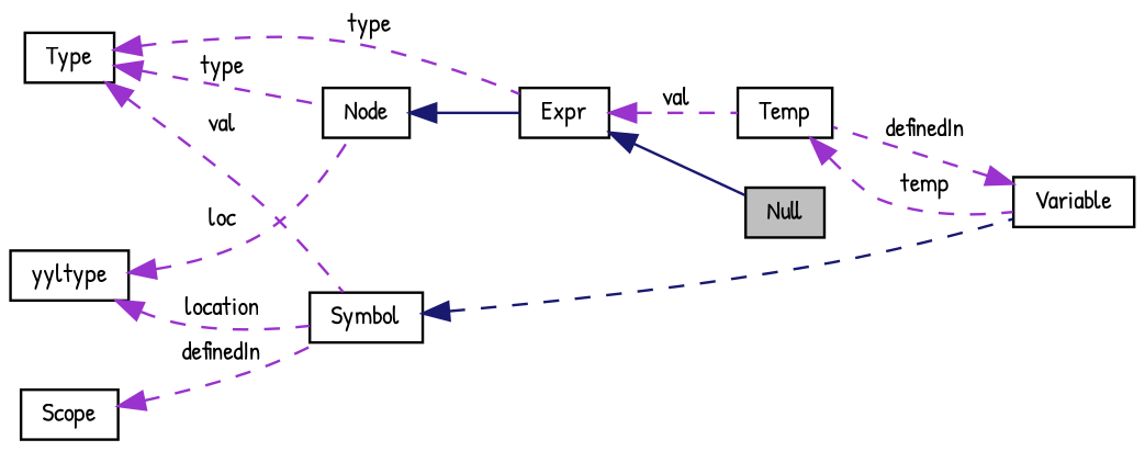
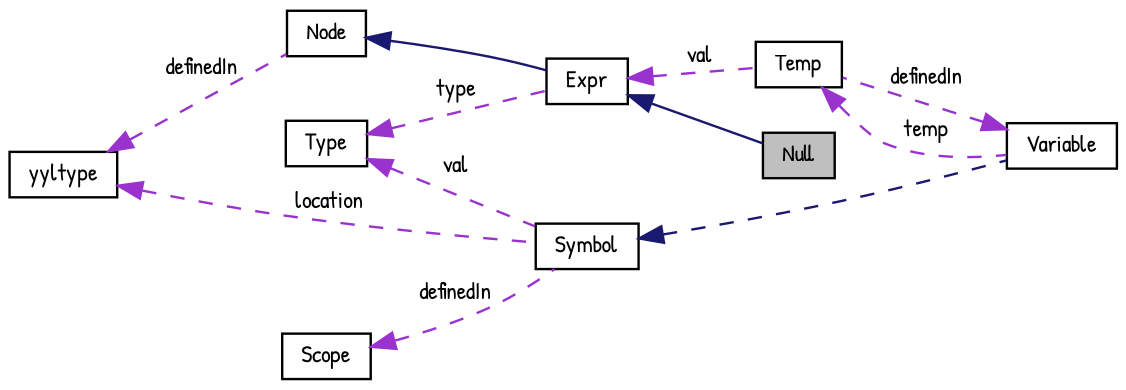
  digraph {
    fontname="Patrick Hand"
    rankdir=LR
    node [color=black fillcolor=white fontname="Patrick Hand" fontsize=10 shape=record style=filled]
    edge [color=darkorchid3 dir=back fontname="Patrick Hand" fontsize=10 labelfontname=Helvetica labelfontsize=10 style=dashed]
    n1 [fillcolor=grey75 fontcolor=black height=0.2 label=Null width=0.4]
    n2 [height=0.2 label=Expr width=0.4]
    n3 [height=0.2 label=Temp width=0.4]
    n4 [height=0.2 label="Node" width=0.4]
    n5 [height=0.2 label=yyltype width=0.4]
    n6 [height=0.2 label=Symbol width=0.4]
    n7 [height=0.2 label=Variable width=0.4]
    n8 [height=0.2 label=Type width=0.4]
    n9 [height=0.2 label=Scope width=0.4]
    n2 -> n1 [color=midnightblue style=solid]
    n2 -> n3 [label=" val"]
    n3 -> n7 [label=" temp"]
    n4 -> n2 [color=midnightblue style=solid]
-   n5 -> n4 [label=" loc"]
+   n5 -> n4 [label=" definedIn"]
    n5 -> n6 [label=" location"]
    n6 -> n7 [color=midnightblue]
    n7 -> n3 [label=" definedIn"]
    n8 -> n2 [label=" type"]
-   n8 -> n4 [label=" type"]
    n8 -> n6 [label=" val"]
    n9 -> n6 [label=" definedIn"]
  }
